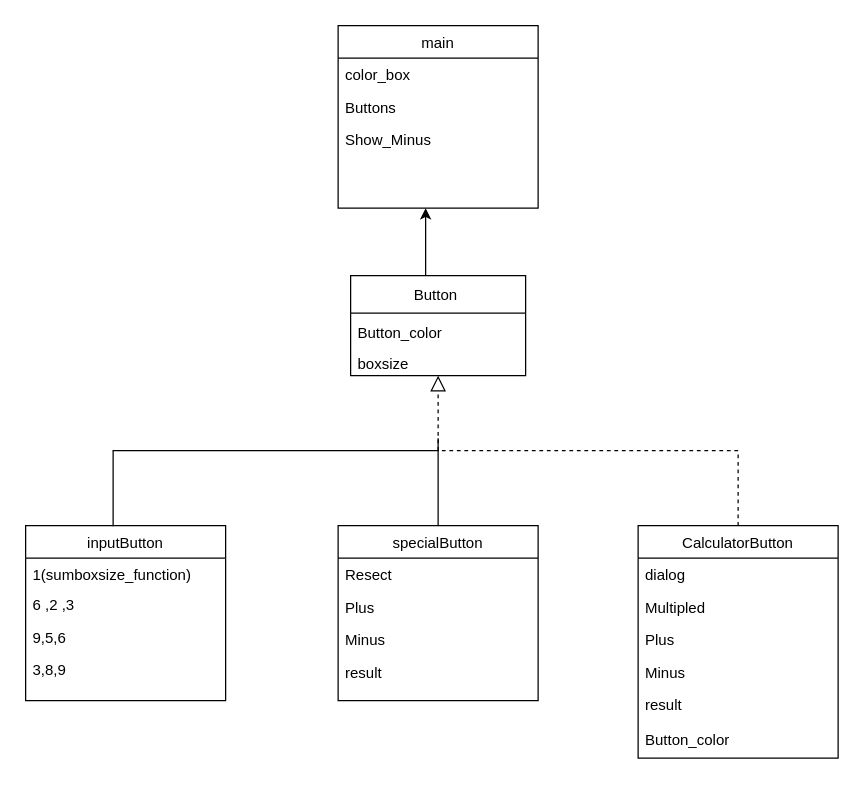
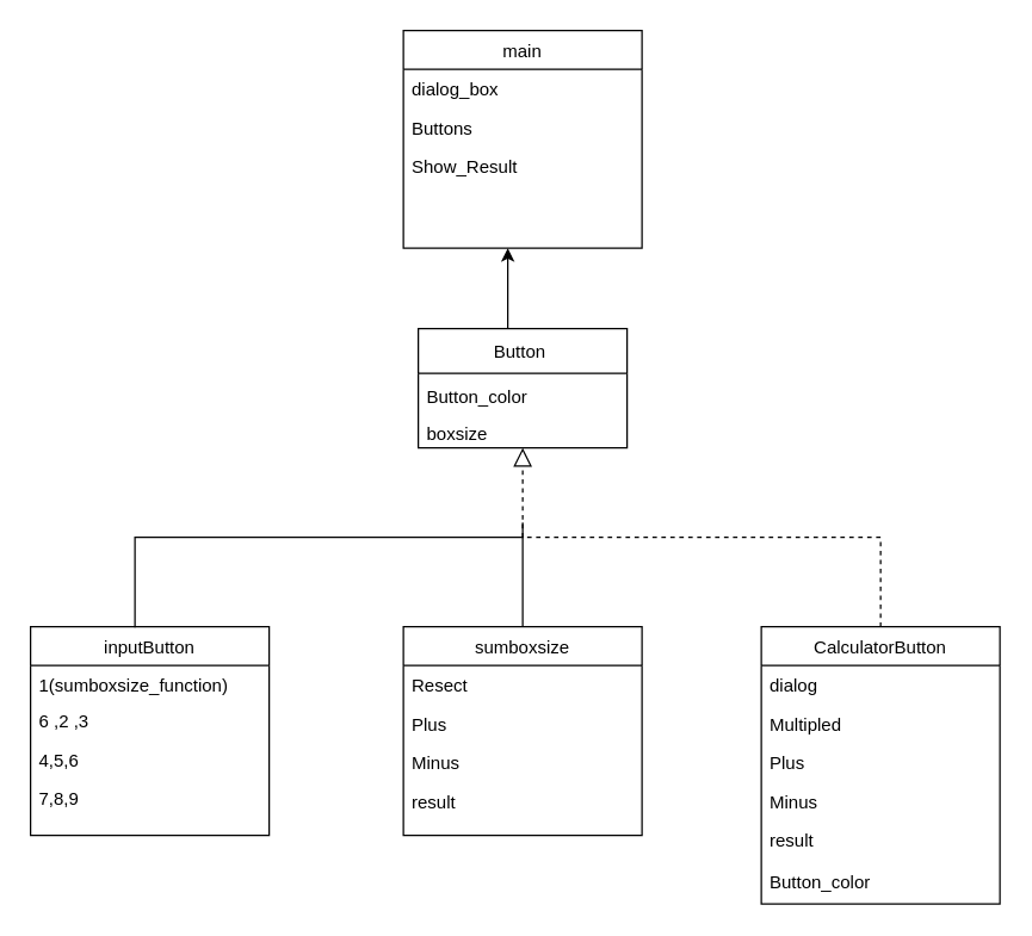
  <mxCell id="0" />
  <mxCell id="1" parent="0" />
  <mxCell id="2" value="inputButton" style="swimlane;fontStyle=0;align=center;verticalAlign=top;childLayout=stackLayout;horizontal=1;startSize=26;horizontalStack=0;resizeParent=1;resizeLast=0;collapsible=1;marginBottom=0;rounded=0;shadow=0;strokeWidth=1;" parent="1" vertex="1"><mxGeometry x="20" y="420" width="160" height="140" as="geometry"><mxRectangle x="550" y="140" width="160" height="26" as="alternateBounds" /></mxGeometry></mxCell>
  <mxCell id="3" value="1(sumboxsize_function)" style="text;align=left;verticalAlign=top;spacingLeft=4;spacingRight=4;overflow=hidden;rotatable=0;points=[[0,0.5],[1,0.5]];portConstraint=eastwest;" parent="2" vertex="1"><mxGeometry y="26" width="160" height="24" as="geometry" /></mxCell>
  <mxCell id="4" value="6 ,2 ,3 " style="text;align=left;verticalAlign=top;spacingLeft=4;spacingRight=4;overflow=hidden;rotatable=0;points=[[0,0.5],[1,0.5]];portConstraint=eastwest;rounded=0;shadow=0;html=0;" parent="2" vertex="1"><mxGeometry y="50" width="160" height="26" as="geometry" /></mxCell>
- <mxCell id="5" value="9,5,6" style="text;align=left;verticalAlign=top;spacingLeft=4;spacingRight=4;overflow=hidden;rotatable=0;points=[[0,0.5],[1,0.5]];portConstraint=eastwest;rounded=0;shadow=0;html=0;" parent="2" vertex="1"><mxGeometry y="76" width="160" height="26" as="geometry" /></mxCell>
- <mxCell id="6" value="3,8,9" style="text;align=left;verticalAlign=top;spacingLeft=4;spacingRight=4;overflow=hidden;rotatable=0;points=[[0,0.5],[1,0.5]];portConstraint=eastwest;rounded=0;shadow=0;html=0;" vertex="1" parent="2"><mxGeometry y="102" width="160" height="26" as="geometry" /></mxCell>
+ <mxCell id="5" value="4,5,6" style="text;align=left;verticalAlign=top;spacingLeft=4;spacingRight=4;overflow=hidden;rotatable=0;points=[[0,0.5],[1,0.5]];portConstraint=eastwest;rounded=0;shadow=0;html=0;" parent="2" vertex="1"><mxGeometry y="76" width="160" height="26" as="geometry" /></mxCell>
+ <mxCell id="6" value="7,8,9" style="text;align=left;verticalAlign=top;spacingLeft=4;spacingRight=4;overflow=hidden;rotatable=0;points=[[0,0.5],[1,0.5]];portConstraint=eastwest;rounded=0;shadow=0;html=0;" vertex="1" parent="2"><mxGeometry y="102" width="160" height="26" as="geometry" /></mxCell>
  <mxCell id="7" value="main" style="swimlane;fontStyle=0;align=center;verticalAlign=top;childLayout=stackLayout;horizontal=1;startSize=26;horizontalStack=0;resizeParent=1;resizeLast=0;collapsible=1;marginBottom=0;rounded=0;shadow=0;strokeWidth=1;" vertex="1" parent="1"><mxGeometry x="270" y="20" width="160" height="146" as="geometry"><mxRectangle x="550" y="140" width="160" height="26" as="alternateBounds" /></mxGeometry></mxCell>
- <mxCell id="8" value="color_box" style="text;align=left;verticalAlign=top;spacingLeft=4;spacingRight=4;overflow=hidden;rotatable=0;points=[[0,0.5],[1,0.5]];portConstraint=eastwest;rounded=0;shadow=0;html=0;" vertex="1" parent="7"><mxGeometry y="26" width="160" height="26" as="geometry" /></mxCell>
+ <mxCell id="8" value="dialog_box" style="text;align=left;verticalAlign=top;spacingLeft=4;spacingRight=4;overflow=hidden;rotatable=0;points=[[0,0.5],[1,0.5]];portConstraint=eastwest;rounded=0;shadow=0;html=0;" vertex="1" parent="7"><mxGeometry y="26" width="160" height="26" as="geometry" /></mxCell>
  <mxCell id="9" value="Buttons" style="text;align=left;verticalAlign=top;spacingLeft=4;spacingRight=4;overflow=hidden;rotatable=0;points=[[0,0.5],[1,0.5]];portConstraint=eastwest;rounded=0;shadow=0;html=0;" vertex="1" parent="7"><mxGeometry y="52" width="160" height="26" as="geometry" /></mxCell>
- <mxCell id="10" value="Show_Minus" style="text;align=left;verticalAlign=top;spacingLeft=4;spacingRight=4;overflow=hidden;rotatable=0;points=[[0,0.5],[1,0.5]];portConstraint=eastwest;rounded=0;shadow=0;html=0;" vertex="1" parent="7"><mxGeometry y="78" width="160" height="26" as="geometry" /></mxCell>
+ <mxCell id="10" value="Show_Result" style="text;align=left;verticalAlign=top;spacingLeft=4;spacingRight=4;overflow=hidden;rotatable=0;points=[[0,0.5],[1,0.5]];portConstraint=eastwest;rounded=0;shadow=0;html=0;" vertex="1" parent="7"><mxGeometry y="78" width="160" height="26" as="geometry" /></mxCell>
  <mxCell id="11" value="Button " style="swimlane;fontStyle=0;childLayout=stackLayout;horizontal=1;startSize=30;horizontalStack=0;resizeParent=1;resizeParentMax=0;resizeLast=0;collapsible=1;marginBottom=0;" vertex="1" parent="1"><mxGeometry x="280" y="220" width="140" height="80" as="geometry" /></mxCell>
  <mxCell id="12" value="Button_color" style="text;strokeColor=none;fillColor=none;align=left;verticalAlign=middle;spacingLeft=4;spacingRight=4;overflow=hidden;points=[[0,0.5],[1,0.5]];portConstraint=eastwest;rotatable=0;" vertex="1" parent="11"><mxGeometry y="30" width="140" height="30" as="geometry" /></mxCell>
  <mxCell id="13" value="boxsize" style="text;strokeColor=none;fillColor=none;align=left;verticalAlign=middle;spacingLeft=4;spacingRight=4;overflow=hidden;points=[[0,0.5],[1,0.5]];portConstraint=eastwest;rotatable=0;" vertex="1" parent="11"><mxGeometry y="60" width="140" height="20" as="geometry" /></mxCell>
- <mxCell id="14" value="specialButton" style="swimlane;fontStyle=0;align=center;verticalAlign=top;childLayout=stackLayout;horizontal=1;startSize=26;horizontalStack=0;resizeParent=1;resizeLast=0;collapsible=1;marginBottom=0;rounded=0;shadow=0;strokeWidth=1;" vertex="1" parent="1"><mxGeometry x="270" y="420" width="160" height="140" as="geometry"><mxRectangle x="130" y="380" width="160" height="26" as="alternateBounds" /></mxGeometry></mxCell>
+ <mxCell id="14" value="sumboxsize" style="swimlane;fontStyle=0;align=center;verticalAlign=top;childLayout=stackLayout;horizontal=1;startSize=26;horizontalStack=0;resizeParent=1;resizeLast=0;collapsible=1;marginBottom=0;rounded=0;shadow=0;strokeWidth=1;" vertex="1" parent="1"><mxGeometry x="270" y="420" width="160" height="140" as="geometry"><mxRectangle x="130" y="380" width="160" height="26" as="alternateBounds" /></mxGeometry></mxCell>
  <mxCell id="15" value="Resect" style="text;align=left;verticalAlign=top;spacingLeft=4;spacingRight=4;overflow=hidden;rotatable=0;points=[[0,0.5],[1,0.5]];portConstraint=eastwest;" vertex="1" parent="14"><mxGeometry y="26" width="160" height="26" as="geometry" /></mxCell>
  <mxCell id="16" value="Plus" style="text;align=left;verticalAlign=top;spacingLeft=4;spacingRight=4;overflow=hidden;rotatable=0;points=[[0,0.5],[1,0.5]];portConstraint=eastwest;rounded=0;shadow=0;html=0;" vertex="1" parent="14"><mxGeometry y="52" width="160" height="26" as="geometry" /></mxCell>
  <mxCell id="17" value="Minus" style="text;align=left;verticalAlign=top;spacingLeft=4;spacingRight=4;overflow=hidden;rotatable=0;points=[[0,0.5],[1,0.5]];portConstraint=eastwest;rounded=0;shadow=0;html=0;" vertex="1" parent="14"><mxGeometry y="78" width="160" height="26" as="geometry" /></mxCell>
  <mxCell id="18" value="result" style="text;align=left;verticalAlign=top;spacingLeft=4;spacingRight=4;overflow=hidden;rotatable=0;points=[[0,0.5],[1,0.5]];portConstraint=eastwest;rounded=0;shadow=0;html=0;" vertex="1" parent="14"><mxGeometry y="104" width="160" height="26" as="geometry" /></mxCell>
  <mxCell id="19" value="CalculatorButton" style="swimlane;fontStyle=0;align=center;verticalAlign=top;childLayout=stackLayout;horizontal=1;startSize=26;horizontalStack=0;resizeParent=1;resizeLast=0;collapsible=1;marginBottom=0;rounded=0;shadow=0;strokeWidth=1;" vertex="1" parent="1"><mxGeometry x="510" y="420" width="160" height="186" as="geometry"><mxRectangle x="130" y="380" width="160" height="26" as="alternateBounds" /></mxGeometry></mxCell>
  <mxCell id="20" value="dialog" style="text;align=left;verticalAlign=top;spacingLeft=4;spacingRight=4;overflow=hidden;rotatable=0;points=[[0,0.5],[1,0.5]];portConstraint=eastwest;" vertex="1" parent="19"><mxGeometry y="26" width="160" height="26" as="geometry" /></mxCell>
  <mxCell id="21" value="Multipled" style="text;align=left;verticalAlign=top;spacingLeft=4;spacingRight=4;overflow=hidden;rotatable=0;points=[[0,0.5],[1,0.5]];portConstraint=eastwest;rounded=0;shadow=0;html=0;" vertex="1" parent="19"><mxGeometry y="52" width="160" height="26" as="geometry" /></mxCell>
  <mxCell id="22" value="Plus" style="text;align=left;verticalAlign=top;spacingLeft=4;spacingRight=4;overflow=hidden;rotatable=0;points=[[0,0.5],[1,0.5]];portConstraint=eastwest;rounded=0;shadow=0;html=0;" vertex="1" parent="19"><mxGeometry y="78" width="160" height="26" as="geometry" /></mxCell>
  <mxCell id="23" value="Minus" style="text;align=left;verticalAlign=top;spacingLeft=4;spacingRight=4;overflow=hidden;rotatable=0;points=[[0,0.5],[1,0.5]];portConstraint=eastwest;rounded=0;shadow=0;html=0;" vertex="1" parent="19"><mxGeometry y="104" width="160" height="26" as="geometry" /></mxCell>
  <mxCell id="24" value="result" style="text;align=left;verticalAlign=top;spacingLeft=4;spacingRight=4;overflow=hidden;rotatable=0;points=[[0,0.5],[1,0.5]];portConstraint=eastwest;rounded=0;shadow=0;html=0;" vertex="1" parent="19"><mxGeometry y="130" width="160" height="26" as="geometry" /></mxCell>
  <mxCell id="25" value="Button_color" style="text;strokeColor=none;fillColor=none;align=left;verticalAlign=middle;spacingLeft=4;spacingRight=4;overflow=hidden;points=[[0,0.5],[1,0.5]];portConstraint=eastwest;rotatable=0;" vertex="1" parent="19"><mxGeometry y="156" width="160" height="30" as="geometry" /></mxCell>
  <mxCell id="26" value="" style="endArrow=block;endSize=10;endFill=0;shadow=0;strokeWidth=1;rounded=0;edgeStyle=elbowEdgeStyle;elbow=vertical;exitX=0.5;exitY=0;exitDx=0;exitDy=0;dashed=1;" edge="1" parent="1" source="19" target="13"><mxGeometry width="160" relative="1" as="geometry"><mxPoint x="290" y="444" as="sourcePoint" /><mxPoint x="84" y="320" as="targetPoint" /></mxGeometry></mxCell>
  <mxCell id="27" value="" style="endArrow=none;html=1;rounded=0;" edge="1" parent="1"><mxGeometry width="50" height="50" relative="1" as="geometry"><mxPoint x="350" y="420" as="sourcePoint" /><mxPoint x="350" y="350" as="targetPoint" /></mxGeometry></mxCell>
  <mxCell id="28" value="" style="endArrow=classic;html=1;rounded=0;" edge="1" parent="1"><mxGeometry width="50" height="50" relative="1" as="geometry"><mxPoint x="340" y="220" as="sourcePoint" /><mxPoint x="340" y="166" as="targetPoint" /></mxGeometry></mxCell>
  <mxCell id="29" value="" style="shape=partialRectangle;whiteSpace=wrap;html=1;bottom=0;right=0;fillColor=none;" vertex="1" parent="1"><mxGeometry x="90" y="360" width="260" height="60" as="geometry" /></mxCell>
